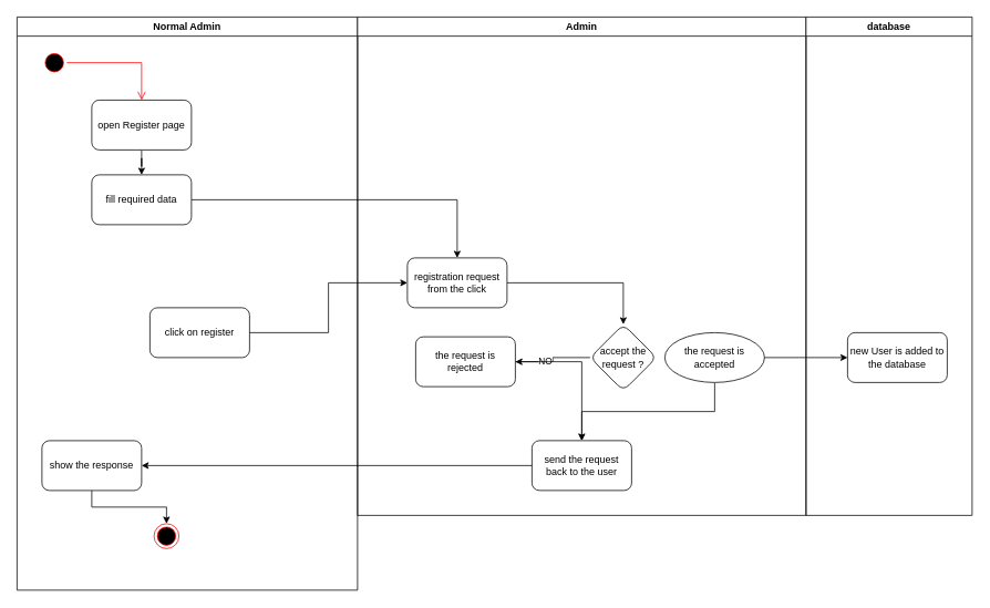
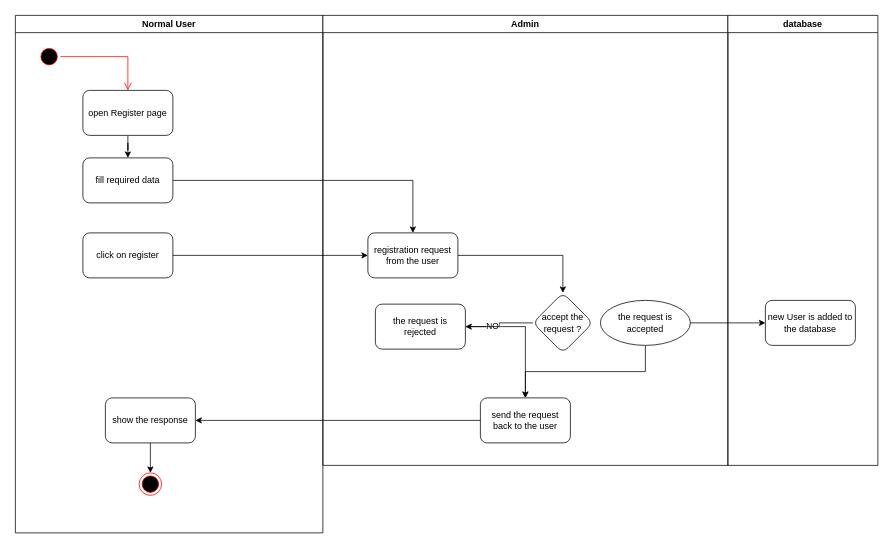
  <mxCell id="0" />
  <mxCell id="1" parent="0" />
- <mxCell id="2" value="Normal Admin" style="swimlane;whiteSpace=wrap;html=1;" vertex="1" parent="1"><mxGeometry x="20" y="20" width="410" height="690" as="geometry" /></mxCell>
+ <mxCell id="2" value="Normal User" style="swimlane;whiteSpace=wrap;html=1;" vertex="1" parent="1"><mxGeometry x="20" y="20" width="410" height="690" as="geometry" /></mxCell>
  <mxCell id="3" value="" style="ellipse;html=1;shape=startState;fillColor=#000000;strokeColor=#ff0000;" vertex="1" parent="2"><mxGeometry x="30" y="40" width="30" height="30" as="geometry" /></mxCell>
  <mxCell id="4" value="" style="edgeStyle=orthogonalEdgeStyle;html=1;verticalAlign=bottom;endArrow=open;endSize=8;strokeColor=#ff0000;rounded=0;" edge="1" source="3" parent="2" target="6"><mxGeometry relative="1" as="geometry"><mxPoint x="45" y="130" as="targetPoint" /></mxGeometry></mxCell>
  <mxCell id="5" value="" style="edgeStyle=orthogonalEdgeStyle;rounded=0;orthogonalLoop=1;jettySize=auto;html=1;" edge="1" parent="2" source="6" target="8"><mxGeometry relative="1" as="geometry" /></mxCell>
  <mxCell id="6" value="open Register page" style="rounded=1;whiteSpace=wrap;html=1;" vertex="1" parent="2"><mxGeometry x="90" y="100" width="120" height="60" as="geometry" /></mxCell>
  <mxCell id="7" value="" style="edgeStyle=orthogonalEdgeStyle;rounded=0;orthogonalLoop=1;jettySize=auto;html=1;" edge="1" parent="2" source="8" target="13"><mxGeometry relative="1" as="geometry" /></mxCell>
  <mxCell id="8" value="fill required data" style="rounded=1;whiteSpace=wrap;html=1;" vertex="1" parent="2"><mxGeometry x="90" y="190" width="120" height="60" as="geometry" /></mxCell>
- <mxCell id="9" value="click on register" style="rounded=1;whiteSpace=wrap;html=1;" vertex="1" parent="2"><mxGeometry x="160" y="350" width="120" height="60" as="geometry" /></mxCell>
+ <mxCell id="9" value="click on register" style="rounded=1;whiteSpace=wrap;html=1;" vertex="1" parent="2"><mxGeometry x="90" y="290" width="120" height="60" as="geometry" /></mxCell>
  <mxCell id="10" value="" style="ellipse;html=1;shape=endState;fillColor=#000000;strokeColor=#ff0000;" vertex="1" parent="2"><mxGeometry x="165" y="610" width="30" height="30" as="geometry" /></mxCell>
  <mxCell id="11" value="Admin" style="swimlane;whiteSpace=wrap;html=1;" vertex="1" parent="1"><mxGeometry x="430" y="20" width="540" height="600" as="geometry" /></mxCell>
  <mxCell id="12" value="" style="edgeStyle=orthogonalEdgeStyle;rounded=0;orthogonalLoop=1;jettySize=auto;html=1;" edge="1" parent="11" source="13" target="16"><mxGeometry relative="1" as="geometry" /></mxCell>
- <mxCell id="13" value="registration request from the click" style="rounded=1;whiteSpace=wrap;html=1;" vertex="1" parent="11"><mxGeometry x="60" y="290" width="120" height="60" as="geometry" /></mxCell>
+ <mxCell id="13" value="registration request from the user" style="rounded=1;whiteSpace=wrap;html=1;" vertex="1" parent="11"><mxGeometry x="60" y="290" width="120" height="60" as="geometry" /></mxCell>
  <mxCell id="14" value="" style="edgeStyle=orthogonalEdgeStyle;rounded=0;orthogonalLoop=1;jettySize=auto;html=1;" edge="1" parent="11" source="16" target="18"><mxGeometry relative="1" as="geometry" /></mxCell>
  <mxCell id="15" value="NO" style="edgeLabel;html=1;align=center;verticalAlign=middle;resizable=0;points=[];" vertex="1" connectable="0" parent="14"><mxGeometry x="0.258" y="-2" relative="1" as="geometry"><mxPoint as="offset" /></mxGeometry></mxCell>
  <mxCell id="16" value="accept the request ?" style="rhombus;whiteSpace=wrap;html=1;rounded=1;" vertex="1" parent="11"><mxGeometry x="280" y="370" width="80" height="80" as="geometry" /></mxCell>
  <mxCell id="17" value="" style="edgeStyle=orthogonalEdgeStyle;rounded=0;orthogonalLoop=1;jettySize=auto;html=1;" edge="1" parent="11" source="18" target="21"><mxGeometry relative="1" as="geometry" /></mxCell>
  <mxCell id="18" value="the request is rejected" style="whiteSpace=wrap;html=1;rounded=1;" vertex="1" parent="11"><mxGeometry x="70" y="385" width="120" height="60" as="geometry" /></mxCell>
  <mxCell id="19" style="edgeStyle=orthogonalEdgeStyle;rounded=0;orthogonalLoop=1;jettySize=auto;html=1;exitX=0.5;exitY=1;exitDx=0;exitDy=0;endArrow=open;" edge="1" parent="11" source="20" target="21"><mxGeometry relative="1" as="geometry" /></mxCell>
  <mxCell id="20" value="the request is accepted" style="ellipse;whiteSpace=wrap;html=1;" vertex="1" parent="11"><mxGeometry x="370" y="380" width="120" height="60" as="geometry" /></mxCell>
  <mxCell id="21" value="send the request back to the user" style="whiteSpace=wrap;html=1;rounded=1;" vertex="1" parent="11"><mxGeometry x="210" y="510" width="120" height="60" as="geometry" /></mxCell>
  <mxCell id="22" value="" style="edgeStyle=orthogonalEdgeStyle;rounded=0;orthogonalLoop=1;jettySize=auto;html=1;" edge="1" parent="1" source="9" target="13"><mxGeometry relative="1" as="geometry" /></mxCell>
  <mxCell id="23" value="database" style="swimlane;whiteSpace=wrap;html=1;" vertex="1" parent="1"><mxGeometry x="970" y="20" width="200" height="600" as="geometry" /></mxCell>
  <mxCell id="24" value="new User is added to the database" style="whiteSpace=wrap;html=1;rounded=1;" vertex="1" parent="23"><mxGeometry x="50" y="380" width="120" height="60" as="geometry" /></mxCell>
  <mxCell id="25" value="" style="edgeStyle=orthogonalEdgeStyle;rounded=0;orthogonalLoop=1;jettySize=auto;html=1;exitX=1;exitY=0.5;exitDx=0;exitDy=0;" edge="1" parent="1" source="20" target="24"><mxGeometry relative="1" as="geometry" /></mxCell>
  <mxCell id="26" style="edgeStyle=orthogonalEdgeStyle;rounded=0;orthogonalLoop=1;jettySize=auto;html=1;exitX=0;exitY=0.5;exitDx=0;exitDy=0;" edge="1" parent="1" source="21" target="28"><mxGeometry relative="1" as="geometry"><mxPoint x="200" y="560.048" as="targetPoint" /></mxGeometry></mxCell>
  <mxCell id="27" style="edgeStyle=orthogonalEdgeStyle;rounded=0;orthogonalLoop=1;jettySize=auto;html=1;exitX=0.5;exitY=1;exitDx=0;exitDy=0;" edge="1" parent="1" source="28" target="10"><mxGeometry relative="1" as="geometry" /></mxCell>
- <mxCell id="28" value="show the response" style="rounded=1;whiteSpace=wrap;html=1;" vertex="1" parent="1"><mxGeometry x="50" y="530.048" width="120" height="60" as="geometry" /></mxCell>
+ <mxCell id="28" value="show the response" style="rounded=1;whiteSpace=wrap;html=1;" vertex="1" parent="1"><mxGeometry x="140" y="530.048" width="120" height="60" as="geometry" /></mxCell>
